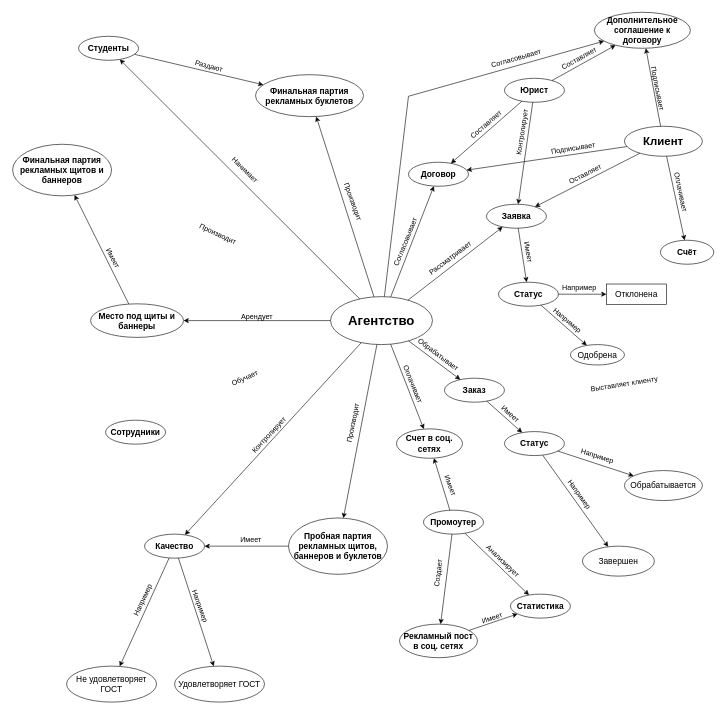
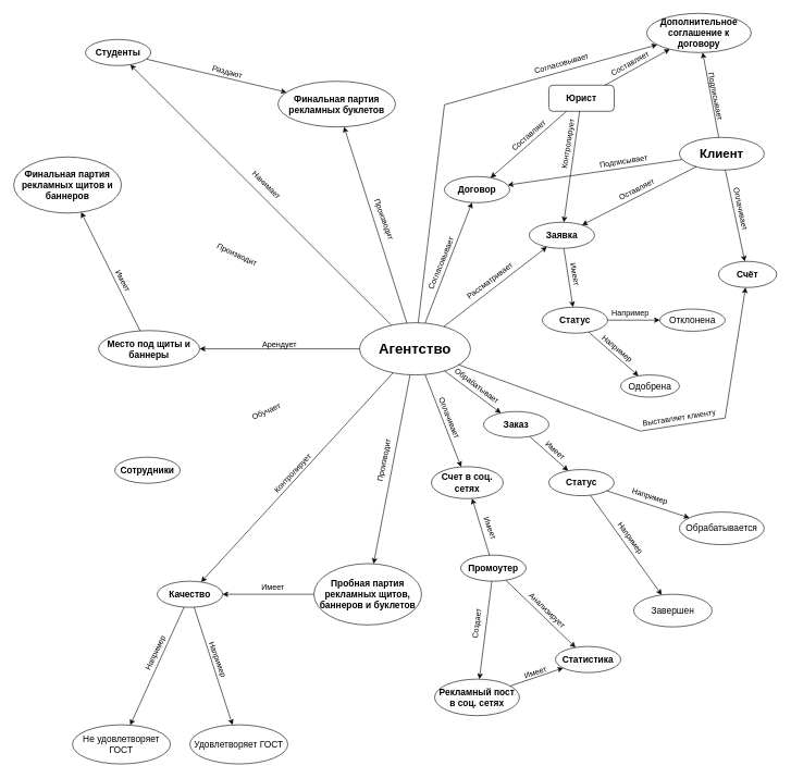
  <mxCell id="0" />
  <mxCell id="1" parent="0" />
  <mxCell id="2" value="&lt;font style=&quot;font-size: 19px;&quot;&gt;Клиент&lt;/font&gt;" style="ellipse;whiteSpace=wrap;html=1;fontStyle=1;fontSize=14;" parent="1" vertex="1"><mxGeometry x="1040" y="210" width="130" height="50" as="geometry" /></mxCell>
  <mxCell id="3" value="&lt;font style=&quot;font-size: 22px;&quot;&gt;Агентство&lt;/font&gt;" style="ellipse;whiteSpace=wrap;html=1;fontStyle=1;fontSize=14;" parent="1" vertex="1"><mxGeometry x="550" y="494" width="170" height="80" as="geometry" /></mxCell>
- <mxCell id="4" value="Юрист" style="ellipse;whiteSpace=wrap;html=1;fontStyle=1;fontSize=14;" parent="1" vertex="1"><mxGeometry x="840" y="130" width="100" height="40" as="geometry" /></mxCell>
+ <mxCell id="4" value="Юрист" style="whiteSpace=wrap;html=1;fontStyle=1;fontSize=14;rounded=1;" parent="1" vertex="1"><mxGeometry x="840" y="130" width="100" height="40" as="geometry" /></mxCell>
  <mxCell id="5" value="Заявка" style="ellipse;whiteSpace=wrap;html=1;fontStyle=1;fontSize=14;" parent="1" vertex="1"><mxGeometry x="810" y="340" width="100" height="40" as="geometry" /></mxCell>
  <mxCell id="6" value="Договор" style="ellipse;whiteSpace=wrap;html=1;fontStyle=1;fontSize=14;" parent="1" vertex="1"><mxGeometry x="680" y="270" width="100" height="40" as="geometry" /></mxCell>
  <mxCell id="7" value="Заказ" style="ellipse;whiteSpace=wrap;html=1;fontStyle=1;fontSize=14;" parent="1" vertex="1"><mxGeometry x="740" y="630" width="100" height="40" as="geometry" /></mxCell>
  <mxCell id="8" value="&lt;font style=&quot;font-size: 14px;&quot;&gt;Рекламный пост&lt;br style=&quot;font-size: 14px;&quot;&gt;в соц. сетях&lt;/font&gt;" style="ellipse;whiteSpace=wrap;html=1;fontStyle=1;fontSize=14;" parent="1" vertex="1"><mxGeometry x="665" y="1040" width="130" height="56" as="geometry" /></mxCell>
  <mxCell id="9" value="&lt;font style=&quot;font-size: 14px;&quot;&gt;Пробная партия рекламных щитов, баннеров и буклетов&lt;/font&gt;" style="ellipse;whiteSpace=wrap;html=1;fontStyle=1;fontSize=14;" parent="1" vertex="1"><mxGeometry x="480" y="863" width="165" height="94" as="geometry" /></mxCell>
  <mxCell id="10" value="&lt;font style=&quot;font-size: 14px;&quot;&gt;Финальная партия рекламных щитов и баннеров&lt;/font&gt;" style="ellipse;whiteSpace=wrap;html=1;fontStyle=1;fontSize=14;" parent="1" vertex="1"><mxGeometry y="240" width="165" height="86" as="geometry" x="20" /></mxCell>
  <mxCell id="11" value="Место&amp;nbsp;&lt;span style=&quot;background-color: initial; font-size: 14px;&quot;&gt;под щиты и баннеры&lt;/span&gt;" style="ellipse;whiteSpace=wrap;html=1;fontStyle=1;fontSize=14;" parent="1" vertex="1"><mxGeometry x="150" y="506" width="155" height="56" as="geometry" /></mxCell>
  <mxCell id="12" value="Студенты" style="ellipse;whiteSpace=wrap;html=1;fontStyle=1;fontSize=14;" parent="1" vertex="1"><mxGeometry x="130" y="60" width="100" height="40" as="geometry" /></mxCell>
  <mxCell id="13" value="Дополнительное соглашение к договору" style="ellipse;whiteSpace=wrap;html=1;fontStyle=1;fontSize=14;" parent="1" vertex="1"><mxGeometry x="990" y="20" width="160" height="60" as="geometry" /></mxCell>
  <mxCell id="14" value="Статус" style="ellipse;whiteSpace=wrap;html=1;fontStyle=1;fontSize=14;" parent="1" vertex="1"><mxGeometry x="830" y="470" width="100" height="40" as="geometry" /></mxCell>
  <mxCell id="15" value="Качество" style="ellipse;whiteSpace=wrap;html=1;fontStyle=1;fontSize=14;" parent="1" vertex="1"><mxGeometry x="240" y="890" width="100" height="40" as="geometry" /></mxCell>
  <mxCell id="16" value="&lt;font style=&quot;font-size: 14px;&quot;&gt;Финальная партия рекламных буклетов&lt;/font&gt;" style="ellipse;whiteSpace=wrap;html=1;fontStyle=1;fontSize=14;" parent="1" vertex="1"><mxGeometry x="425" y="124" width="180" height="70" as="geometry" /></mxCell>
  <mxCell id="17" value="Промоутер" style="ellipse;whiteSpace=wrap;html=1;fontStyle=1;fontSize=14;" parent="1" vertex="1"><mxGeometry x="705" y="850" width="100" height="40" as="geometry" /></mxCell>
  <mxCell id="18" value="Счёт" style="ellipse;whiteSpace=wrap;html=1;fontStyle=1;fontSize=14;" parent="1" vertex="1"><mxGeometry x="1100" y="400" width="89" height="40" as="geometry" /></mxCell>
  <mxCell id="19" value="" style="endArrow=classic;html=1;rounded=0;fontStyle=1;fontSize=14;" parent="1" source="3" target="5" edge="1"><mxGeometry width="50" height="50" relative="1" as="geometry"><mxPoint x="650" y="524" as="sourcePoint" /><mxPoint x="700" y="474" as="targetPoint" /></mxGeometry></mxCell>
  <mxCell id="20" value="" style="endArrow=classic;html=1;rounded=0;fontStyle=1;fontSize=14;" parent="1" source="2" target="5" edge="1"><mxGeometry width="50" height="50" relative="1" as="geometry"><mxPoint x="410" y="258" as="sourcePoint" /><mxPoint x="501" y="319" as="targetPoint" /></mxGeometry></mxCell>
  <mxCell id="21" value="" style="endArrow=classic;html=1;rounded=0;fontStyle=1;fontSize=14;" parent="1" source="17" target="36" edge="1"><mxGeometry width="50" height="50" relative="1" as="geometry"><mxPoint x="-260" y="844" as="sourcePoint" /><mxPoint x="-400" y="888" as="targetPoint" /></mxGeometry></mxCell>
  <mxCell id="22" value="" style="endArrow=classic;html=1;rounded=0;fontStyle=1;fontSize=14;" parent="1" source="3" target="36" edge="1"><mxGeometry width="50" height="50" relative="1" as="geometry"><mxPoint x="-250" y="854" as="sourcePoint" /><mxPoint x="-390" y="898" as="targetPoint" /></mxGeometry></mxCell>
  <mxCell id="23" value="" style="endArrow=classic;html=1;rounded=0;fontStyle=1;fontSize=14;" parent="1" source="3" target="9" edge="1"><mxGeometry width="50" height="50" relative="1" as="geometry"><mxPoint x="10" y="254" as="sourcePoint" /><mxPoint x="-130" y="298" as="targetPoint" /></mxGeometry></mxCell>
  <mxCell id="24" value="" style="endArrow=classic;html=1;rounded=0;fontStyle=1;fontSize=14;" parent="1" source="17" target="33" edge="1"><mxGeometry width="50" height="50" relative="1" as="geometry"><mxPoint x="265" y="420" as="sourcePoint" /><mxPoint x="125" y="464" as="targetPoint" /></mxGeometry></mxCell>
  <mxCell id="25" value="" style="endArrow=classic;html=1;rounded=0;fontStyle=1;fontSize=14;" parent="1" source="8" target="33" edge="1"><mxGeometry width="50" height="50" relative="1" as="geometry"><mxPoint x="275" y="430" as="sourcePoint" /><mxPoint x="135" y="474" as="targetPoint" /></mxGeometry></mxCell>
  <mxCell id="26" value="" style="endArrow=classic;html=1;rounded=0;fontStyle=1;fontSize=14;" parent="1" source="17" target="8" edge="1"><mxGeometry width="50" height="50" relative="1" as="geometry"><mxPoint x="285" y="440" as="sourcePoint" /><mxPoint x="145" y="484" as="targetPoint" /></mxGeometry></mxCell>
  <mxCell id="27" value="" style="endArrow=classic;html=1;rounded=0;fontStyle=1;fontSize=14;" parent="1" source="4" target="13" edge="1"><mxGeometry width="50" height="50" relative="1" as="geometry"><mxPoint x="50" y="24" as="sourcePoint" /><mxPoint x="-90" y="68" as="targetPoint" /></mxGeometry></mxCell>
  <mxCell id="28" value="" style="endArrow=classic;html=1;rounded=0;fontStyle=1;fontSize=14;" parent="1" source="3" target="7" edge="1"><mxGeometry width="50" height="50" relative="1" as="geometry"><mxPoint x="890" y="234" as="sourcePoint" /><mxPoint x="760" y="268" as="targetPoint" /></mxGeometry></mxCell>
  <mxCell id="29" value="" style="endArrow=classic;html=1;rounded=0;fontStyle=1;fontSize=14;" parent="1" source="5" target="14" edge="1"><mxGeometry width="50" height="50" relative="1" as="geometry"><mxPoint x="820" y="34" as="sourcePoint" /><mxPoint x="680" y="78" as="targetPoint" /></mxGeometry></mxCell>
  <mxCell id="30" value="" style="endArrow=classic;html=1;rounded=0;fontStyle=1;fontSize=14;" parent="1" source="3" target="6" edge="1"><mxGeometry width="50" height="50" relative="1" as="geometry"><mxPoint x="370" y="284" as="sourcePoint" /><mxPoint x="780" y="288" as="targetPoint" /></mxGeometry></mxCell>
  <mxCell id="31" value="" style="endArrow=classic;html=1;rounded=0;fontStyle=1;fontSize=14;" parent="1" source="4" target="6" edge="1"><mxGeometry width="50" height="50" relative="1" as="geometry"><mxPoint x="840" y="54" as="sourcePoint" /><mxPoint x="700" y="98" as="targetPoint" /></mxGeometry></mxCell>
  <mxCell id="32" value="" style="endArrow=classic;html=1;rounded=0;fontStyle=1;fontSize=14;" parent="1" source="4" target="5" edge="1"><mxGeometry width="50" height="50" relative="1" as="geometry"><mxPoint x="850" y="64" as="sourcePoint" /><mxPoint x="710" y="108" as="targetPoint" /></mxGeometry></mxCell>
  <mxCell id="33" value="Статистика" style="ellipse;whiteSpace=wrap;html=1;fontStyle=1;fontSize=14;" parent="1" vertex="1"><mxGeometry x="850" y="990" width="100" height="40" as="geometry" /></mxCell>
  <mxCell id="34" value="" style="endArrow=classic;html=1;rounded=0;fontStyle=1;fontSize=14;" parent="1" source="9" target="15" edge="1"><mxGeometry width="50" height="50" relative="1" as="geometry"><mxPoint x="97.5" y="2151" as="sourcePoint" /><mxPoint x="-42.5" y="2195" as="targetPoint" /></mxGeometry></mxCell>
  <mxCell id="35" value="" style="endArrow=classic;html=1;rounded=0;fontStyle=1;fontSize=14;" parent="1" source="2" target="13" edge="1"><mxGeometry width="50" height="50" relative="1" as="geometry"><mxPoint x="50" y="294" as="sourcePoint" /><mxPoint x="540" y="214" as="targetPoint" /></mxGeometry></mxCell>
  <mxCell id="36" value="Счет в соц. сетях" style="ellipse;whiteSpace=wrap;html=1;fontStyle=1;fontSize=14;" parent="1" vertex="1"><mxGeometry x="660" y="714.5" width="110" height="49" as="geometry" /></mxCell>
  <mxCell id="37" value="" style="endArrow=classic;html=1;rounded=0;fontStyle=1;fontSize=14;" parent="1" source="12" target="16" edge="1"><mxGeometry width="50" height="50" relative="1" as="geometry"><mxPoint x="-60" y="-200" as="sourcePoint" /><mxPoint x="-200" y="-156" as="targetPoint" /></mxGeometry></mxCell>
  <mxCell id="38" value="" style="endArrow=classic;html=1;rounded=0;fontStyle=1;fontSize=14;" parent="1" source="3" target="12" edge="1"><mxGeometry width="50" height="50" relative="1" as="geometry"><mxPoint x="40" y="284" as="sourcePoint" /><mxPoint x="-100" y="328" as="targetPoint" /></mxGeometry></mxCell>
  <mxCell id="39" value="" style="endArrow=classic;html=1;rounded=0;fontStyle=1;fontSize=14;" parent="1" source="11" target="10" edge="1"><mxGeometry width="50" height="50" relative="1" as="geometry"><mxPoint x="60" y="364" as="sourcePoint" /><mxPoint x="-80" y="408" as="targetPoint" /></mxGeometry></mxCell>
  <mxCell id="40" value="" style="endArrow=classic;html=1;rounded=0;fontStyle=1;fontSize=14;" parent="1" source="3" target="11" edge="1"><mxGeometry width="50" height="50" relative="1" as="geometry"><mxPoint x="60" y="304" as="sourcePoint" /><mxPoint x="-80" y="348" as="targetPoint" /></mxGeometry></mxCell>
  <mxCell id="41" value="" style="endArrow=classic;html=1;rounded=0;fontStyle=1;fontSize=14;" parent="1" source="3" target="16" edge="1"><mxGeometry width="50" height="50" relative="1" as="geometry"><mxPoint x="70" y="314" as="sourcePoint" /><mxPoint x="-70" y="358" as="targetPoint" /></mxGeometry></mxCell>
  <mxCell id="42" value="Сотрудники" style="ellipse;whiteSpace=wrap;html=1;fontStyle=1;fontSize=14;" parent="1" vertex="1"><mxGeometry x="175" y="700" width="100" height="40" as="geometry" /></mxCell>
  <mxCell id="43" value="" style="endArrow=classic;html=1;rounded=0;fontStyle=1;fontSize=14;" parent="1" source="3" target="15" edge="1"><mxGeometry width="50" height="50" relative="1" as="geometry"><mxPoint x="22" y="48.5" as="sourcePoint" /><mxPoint x="-70" y="71.5" as="targetPoint" /></mxGeometry></mxCell>
  <mxCell id="44" value="" style="endArrow=classic;html=1;rounded=0;fontStyle=1;fontSize=14;" parent="1" source="49" target="48" edge="1"><mxGeometry width="50" height="50" relative="1" as="geometry"><mxPoint x="239.46" y="-19.69" as="sourcePoint" /><mxPoint x="147.46" y="3.31" as="targetPoint" /></mxGeometry></mxCell>
+ <mxCell id="45" value="" style="endArrow=classic;html=1;rounded=0;fontStyle=1;fontSize=14;" parent="1" source="3" target="18" edge="1"><mxGeometry width="50" height="50" relative="1" as="geometry"><mxPoint x="257" y="-73" as="sourcePoint" /><mxPoint x="165" y="-50" as="targetPoint" /><Array as="points"><mxPoint x="980" y="660" /><mxPoint x="1110" y="640" /></Array></mxGeometry></mxCell>
  <mxCell id="46" value="" style="endArrow=classic;html=1;rounded=0;fontStyle=1;fontSize=14;" parent="1" source="2" target="18" edge="1"><mxGeometry width="50" height="50" relative="1" as="geometry"><mxPoint x="267" y="-63" as="sourcePoint" /><mxPoint x="175" y="-40" as="targetPoint" /></mxGeometry></mxCell>
  <mxCell id="47" value="&lt;span style=&quot;font-weight: 400;&quot;&gt;Обрабатывается&lt;/span&gt;" style="ellipse;whiteSpace=wrap;html=1;fontStyle=1;fontSize=14;" parent="1" vertex="1"><mxGeometry x="1040" y="784" width="130" height="50" as="geometry" /></mxCell>
  <mxCell id="48" value="&lt;span style=&quot;font-weight: 400;&quot;&gt;Завершен&lt;/span&gt;" style="ellipse;whiteSpace=wrap;html=1;fontStyle=1;fontSize=14;" parent="1" vertex="1"><mxGeometry x="970" y="910" width="120" height="50" as="geometry" /></mxCell>
  <mxCell id="49" value="Статус" style="ellipse;whiteSpace=wrap;html=1;fontStyle=1;fontSize=14;" parent="1" vertex="1"><mxGeometry x="840" y="719" width="100" height="40" as="geometry" /></mxCell>
  <mxCell id="50" value="" style="endArrow=classic;html=1;rounded=0;fontStyle=1;fontSize=14;" parent="1" source="7" target="49" edge="1"><mxGeometry width="50" height="50" relative="1" as="geometry"><mxPoint x="820.002" y="710.002" as="sourcePoint" /><mxPoint x="192.46" y="56.31" as="targetPoint" /></mxGeometry></mxCell>
  <mxCell id="51" value="" style="endArrow=classic;html=1;rounded=0;fontStyle=1;fontSize=14;" parent="1" source="49" target="47" edge="1"><mxGeometry width="50" height="50" relative="1" as="geometry"><mxPoint x="249.46" y="-9.69" as="sourcePoint" /><mxPoint x="157.46" y="13.31" as="targetPoint" /></mxGeometry></mxCell>
  <mxCell id="52" value="&lt;span style=&quot;font-weight: 400;&quot;&gt;Удовлетворяет ГОСТ&lt;/span&gt;" style="ellipse;whiteSpace=wrap;html=1;fontStyle=1;fontSize=14;" parent="1" vertex="1"><mxGeometry x="290" y="1110" width="150" height="60" as="geometry" /></mxCell>
  <mxCell id="53" value="&lt;span style=&quot;font-weight: 400;&quot;&gt;Не удовлетворяет ГОСТ&lt;/span&gt;" style="ellipse;whiteSpace=wrap;html=1;fontStyle=1;fontSize=14;" parent="1" vertex="1"><mxGeometry x="110" y="1110" width="150" height="60" as="geometry" /></mxCell>
  <mxCell id="54" value="" style="endArrow=classic;html=1;rounded=0;fontStyle=1;fontSize=14;" parent="1" edge="1" target="6" source="2"><mxGeometry width="50" height="50" relative="1" as="geometry"><mxPoint x="295" y="-220" as="sourcePoint" /><mxPoint x="100" y="-170" as="targetPoint" /></mxGeometry></mxCell>
  <mxCell id="55" value="" style="endArrow=classic;html=1;rounded=0;fontStyle=1;fontSize=14;" parent="1" source="3" target="13" edge="1"><mxGeometry width="50" height="50" relative="1" as="geometry"><mxPoint x="305" y="-210" as="sourcePoint" /><mxPoint x="110" y="-160" as="targetPoint" /><Array as="points"><mxPoint x="680" y="160" /></Array></mxGeometry></mxCell>
  <mxCell id="56" value="" style="endArrow=classic;html=1;rounded=0;fontStyle=1;fontSize=14;" parent="1" source="14" target="60" edge="1"><mxGeometry width="50" height="50" relative="1" as="geometry"><mxPoint x="315" y="-200" as="sourcePoint" /><mxPoint x="120" y="-150" as="targetPoint" /></mxGeometry></mxCell>
  <mxCell id="57" value="" style="endArrow=classic;html=1;rounded=0;fontStyle=1;fontSize=14;" parent="1" source="14" target="61" edge="1"><mxGeometry width="50" height="50" relative="1" as="geometry"><mxPoint x="325" y="-190" as="sourcePoint" /><mxPoint x="130" y="-140" as="targetPoint" /></mxGeometry></mxCell>
  <mxCell id="58" value="" style="endArrow=classic;html=1;rounded=0;fontStyle=1;fontSize=14;" parent="1" source="15" target="52" edge="1"><mxGeometry width="50" height="50" relative="1" as="geometry"><mxPoint x="442.5" y="1100" as="sourcePoint" /><mxPoint x="247.5" y="1150" as="targetPoint" /></mxGeometry></mxCell>
  <mxCell id="59" value="" style="endArrow=classic;html=1;rounded=0;fontStyle=1;fontSize=14;" parent="1" source="15" target="53" edge="1"><mxGeometry width="50" height="50" relative="1" as="geometry"><mxPoint x="452.5" y="1110" as="sourcePoint" /><mxPoint x="257.5" y="1160" as="targetPoint" /></mxGeometry></mxCell>
- <mxCell id="60" value="&lt;span style=&quot;font-weight: 400;&quot;&gt;Отклонена&lt;/span&gt;" style="whiteSpace=wrap;html=1;fontStyle=1;fontSize=14;rounded=0;" parent="1" vertex="1"><mxGeometry x="1010" y="473" width="100" height="34" as="geometry" /></mxCell>
+ <mxCell id="60" value="&lt;span style=&quot;font-weight: 400;&quot;&gt;Отклонена&lt;/span&gt;" style="ellipse;whiteSpace=wrap;html=1;fontStyle=1;fontSize=14;" parent="1" vertex="1"><mxGeometry x="1010" y="473" width="100" height="34" as="geometry" /></mxCell>
  <mxCell id="61" value="&lt;span style=&quot;font-weight: 400;&quot;&gt;Одобрена&lt;/span&gt;" style="ellipse;whiteSpace=wrap;html=1;fontStyle=1;fontSize=14;" parent="1" vertex="1"><mxGeometry x="950" y="574" width="90" height="34" as="geometry" /></mxCell>
  <mxCell id="62" value="Производит" style="text;html=1;align=center;verticalAlign=middle;whiteSpace=wrap;rounded=0;rotation=70;" parent="1" vertex="1"><mxGeometry x="530" y="326" width="115" height="20" as="geometry" /></mxCell>
  <mxCell id="63" value="Производит" style="text;html=1;align=center;verticalAlign=middle;whiteSpace=wrap;rounded=0;rotation=25;" parent="1" vertex="1"><mxGeometry x="305" y="380" width="115" height="20" as="geometry" /></mxCell>
  <mxCell id="64" value="Нанимает" style="text;html=1;align=center;verticalAlign=middle;whiteSpace=wrap;rounded=0;rotation=45;" parent="1" vertex="1"><mxGeometry x="350" y="273" width="115" height="20" as="geometry" /></mxCell>
  <mxCell id="65" value="Раздают" style="text;html=1;align=center;verticalAlign=middle;whiteSpace=wrap;rounded=0;rotation=15;" parent="1" vertex="1"><mxGeometry x="290" y="100" width="115" height="20" as="geometry" /></mxCell>
  <mxCell id="66" value="Имеет" style="text;html=1;align=center;verticalAlign=middle;whiteSpace=wrap;rounded=0;rotation=62;" parent="1" vertex="1"><mxGeometry x="130" y="420" width="115" height="20" as="geometry" /></mxCell>
  <mxCell id="67" value="Арендует" style="text;html=1;align=center;verticalAlign=middle;whiteSpace=wrap;rounded=0;rotation=0;" vertex="1" parent="1"><mxGeometry x="370" y="517" width="115" height="20" as="geometry" /></mxCell>
  <mxCell id="68" value="Обучает" style="text;html=1;align=center;verticalAlign=middle;whiteSpace=wrap;rounded=0;rotation=-24;" vertex="1" parent="1"><mxGeometry x="350" y="620" width="115" height="20" as="geometry" /></mxCell>
  <mxCell id="69" value="Контролирует" style="text;html=1;align=center;verticalAlign=middle;whiteSpace=wrap;rounded=0;rotation=-47;" vertex="1" parent="1"><mxGeometry x="390" y="714.5" width="115" height="20" as="geometry" /></mxCell>
  <mxCell id="70" value="Например" style="text;html=1;align=center;verticalAlign=middle;whiteSpace=wrap;rounded=0;rotation=-65;" vertex="1" parent="1"><mxGeometry x="180" y="990" width="115" height="20" as="geometry" /></mxCell>
  <mxCell id="71" value="Например" style="text;html=1;align=center;verticalAlign=middle;whiteSpace=wrap;rounded=0;rotation=70;" vertex="1" parent="1"><mxGeometry x="275" y="1000" width="115" height="20" as="geometry" /></mxCell>
  <mxCell id="72" value="Имеет" style="text;html=1;align=center;verticalAlign=middle;whiteSpace=wrap;rounded=0;rotation=0;" vertex="1" parent="1"><mxGeometry x="360" y="890" width="115" height="20" as="geometry" /></mxCell>
  <mxCell id="73" value="Производит" style="text;html=1;align=center;verticalAlign=middle;whiteSpace=wrap;rounded=0;rotation=-79;" vertex="1" parent="1"><mxGeometry x="530" y="694.5" width="115" height="20" as="geometry" /></mxCell>
  <mxCell id="74" value="Оплачивает" style="text;html=1;align=center;verticalAlign=middle;whiteSpace=wrap;rounded=0;rotation=68;" vertex="1" parent="1"><mxGeometry x="630" y="630" width="115" height="20" as="geometry" /></mxCell>
  <mxCell id="75" value="Имеет" style="text;html=1;align=center;verticalAlign=middle;whiteSpace=wrap;rounded=0;rotation=70;" vertex="1" parent="1"><mxGeometry x="720" y="799" width="60" height="20" as="geometry" /></mxCell>
  <mxCell id="76" value="Анализирует" style="text;html=1;align=center;verticalAlign=middle;whiteSpace=wrap;rounded=0;rotation=44;" vertex="1" parent="1"><mxGeometry x="790" y="925" width="95" height="20" as="geometry" /></mxCell>
  <mxCell id="77" value="Имеет" style="text;html=1;align=center;verticalAlign=middle;whiteSpace=wrap;rounded=0;rotation=-18;" vertex="1" parent="1"><mxGeometry x="790" y="1020" width="60" height="20" as="geometry" /></mxCell>
  <mxCell id="78" value="Создает" style="text;html=1;align=center;verticalAlign=middle;whiteSpace=wrap;rounded=0;rotation=-83;" vertex="1" parent="1"><mxGeometry x="690" y="945" width="80" height="20" as="geometry" /></mxCell>
  <mxCell id="79" value="Например" style="text;html=1;align=center;verticalAlign=middle;whiteSpace=wrap;rounded=0;rotation=0;" vertex="1" parent="1"><mxGeometry x="930" y="470" width="70" height="20" as="geometry" /></mxCell>
  <mxCell id="80" value="Например" style="text;html=1;align=center;verticalAlign=middle;whiteSpace=wrap;rounded=0;rotation=40;" vertex="1" parent="1"><mxGeometry x="910" y="524" width="70" height="20" as="geometry" /></mxCell>
  <mxCell id="81" value="Имеет" style="text;html=1;align=center;verticalAlign=middle;whiteSpace=wrap;rounded=0;rotation=80;" vertex="1" parent="1"><mxGeometry x="850" y="410" width="60" height="20" as="geometry" /></mxCell>
  <mxCell id="82" value="Обрабатывает" style="text;html=1;align=center;verticalAlign=middle;whiteSpace=wrap;rounded=0;rotation=37;" vertex="1" parent="1"><mxGeometry x="690" y="581" width="80" height="20" as="geometry" /></mxCell>
  <mxCell id="83" value="Имеет" style="text;html=1;align=center;verticalAlign=middle;whiteSpace=wrap;rounded=0;rotation=42;" vertex="1" parent="1"><mxGeometry x="830" y="680" width="40" height="20" as="geometry" /></mxCell>
  <mxCell id="84" value="Например" style="text;html=1;align=center;verticalAlign=middle;whiteSpace=wrap;rounded=0;rotation=54;" vertex="1" parent="1"><mxGeometry x="930" y="814" width="70" height="20" as="geometry" /></mxCell>
  <mxCell id="85" value="Например" style="text;html=1;align=center;verticalAlign=middle;whiteSpace=wrap;rounded=0;rotation=18;" vertex="1" parent="1"><mxGeometry x="960" y="750" width="70" height="20" as="geometry" /></mxCell>
  <mxCell id="86" value="Рассматривает" style="text;html=1;align=center;verticalAlign=middle;whiteSpace=wrap;rounded=0;rotation=-37;" vertex="1" parent="1"><mxGeometry x="700" y="420" width="100" height="20" as="geometry" /></mxCell>
  <mxCell id="87" value="Выставляет клиенту" style="text;html=1;align=center;verticalAlign=middle;whiteSpace=wrap;rounded=0;rotation=-9;" vertex="1" parent="1"><mxGeometry x="980" y="630" width="120" height="20" as="geometry" /></mxCell>
  <mxCell id="88" value="Оплачивает" style="text;html=1;align=center;verticalAlign=middle;whiteSpace=wrap;rounded=0;rotation=78;" vertex="1" parent="1"><mxGeometry x="1079" y="310" width="110" height="20" as="geometry" /></mxCell>
  <mxCell id="89" value="Оставляет" style="text;html=1;align=center;verticalAlign=middle;whiteSpace=wrap;rounded=0;rotation=-27;" vertex="1" parent="1"><mxGeometry x="940" y="280" width="70" height="20" as="geometry" /></mxCell>
  <mxCell id="90" value="Контролирует" style="text;html=1;align=center;verticalAlign=middle;whiteSpace=wrap;rounded=0;rotation=-81;" vertex="1" parent="1"><mxGeometry x="830" y="210" width="80" height="20" as="geometry" /></mxCell>
  <mxCell id="91" value="Составляет" style="text;html=1;align=center;verticalAlign=middle;whiteSpace=wrap;rounded=0;rotation=-41;" vertex="1" parent="1"><mxGeometry x="770" y="200" width="80" height="14.95" as="geometry" /></mxCell>
  <mxCell id="92" value="Составляет" style="text;html=1;align=center;verticalAlign=middle;whiteSpace=wrap;rounded=0;rotation=-29;" vertex="1" parent="1"><mxGeometry x="925" y="90" width="80" height="14.95" as="geometry" /></mxCell>
  <mxCell id="93" value="Согласовывает" style="text;html=1;align=center;verticalAlign=middle;whiteSpace=wrap;rounded=0;rotation=-68;" vertex="1" parent="1"><mxGeometry x="630" y="395.05" width="90" height="14.95" as="geometry" /></mxCell>
  <mxCell id="94" value="Согласовывает" style="text;html=1;align=center;verticalAlign=middle;whiteSpace=wrap;rounded=0;rotation=-16;" vertex="1" parent="1"><mxGeometry x="815" y="90" width="90" height="14.95" as="geometry" /></mxCell>
  <mxCell id="95" value="Подписывает" style="text;html=1;align=center;verticalAlign=middle;whiteSpace=wrap;rounded=0;rotation=-9;" vertex="1" parent="1"><mxGeometry x="910" y="240" width="90" height="14.95" as="geometry" /></mxCell>
  <mxCell id="96" value="Подписывает" style="text;html=1;align=center;verticalAlign=middle;whiteSpace=wrap;rounded=0;rotation=79;" vertex="1" parent="1"><mxGeometry x="1050" y="140" width="90" height="14.95" as="geometry" /></mxCell>
